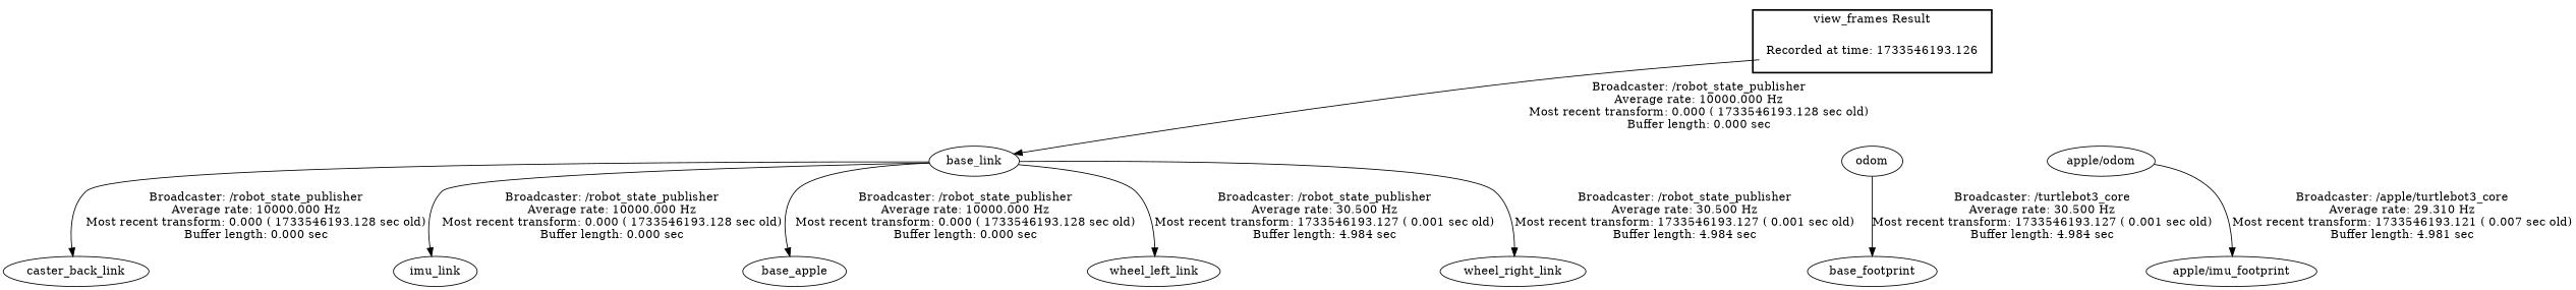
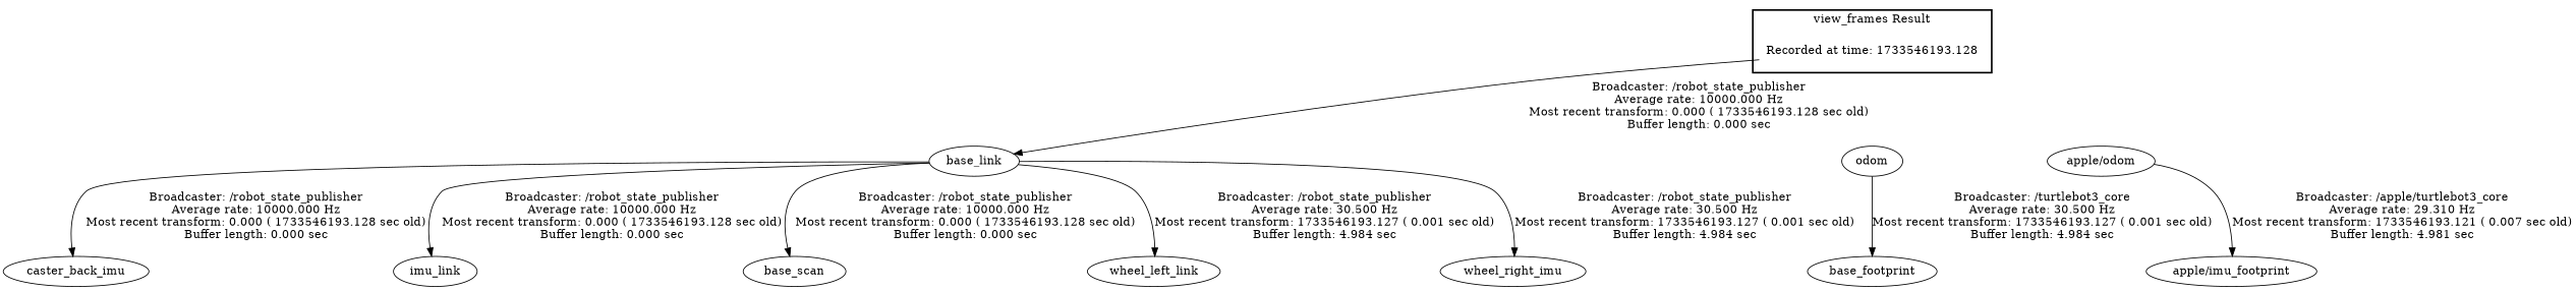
  digraph {
-   "Recorded at time: 1733546193.128" [shape=plaintext label="Recorded at time: 1733546193.126"]
+   "Recorded at time: 1733546193.128" [shape=plaintext]
    base_link
    odom
    "apple/odom"
-   caster_back_link
+   caster_back_link [label=caster_back_imu]
    imu_link
-   base_scan [label=base_apple]
+   base_scan
    wheel_left_link
-   wheel_right_link
+   wheel_right_link [label=wheel_right_imu]
    base_footprint
    n11 [label="apple/imu_footprint"]
    subgraph cluster_1 {
      color=black
      label="view_frames Result"
      style=bold
      "Recorded at time: 1733546193.128"
    }
    "Recorded at time: 1733546193.128" -> base_link [label="Broadcaster: /robot_state_publisher\nAverage rate: 10000.000 Hz\nMost recent transform: 0.000 ( 1733546193.128 sec old)\nBuffer length: 0.000 sec\n"]
    "Recorded at time: 1733546193.128" -> odom [style=invis]
    "Recorded at time: 1733546193.128" -> "apple/odom" [style=invis]
    base_link -> caster_back_link [label="Broadcaster: /robot_state_publisher\nAverage rate: 10000.000 Hz\nMost recent transform: 0.000 ( 1733546193.128 sec old)\nBuffer length: 0.000 sec\n"]
    base_link -> imu_link [label="Broadcaster: /robot_state_publisher\nAverage rate: 10000.000 Hz\nMost recent transform: 0.000 ( 1733546193.128 sec old)\nBuffer length: 0.000 sec\n"]
    base_link -> base_scan [label="Broadcaster: /robot_state_publisher\nAverage rate: 10000.000 Hz\nMost recent transform: 0.000 ( 1733546193.128 sec old)\nBuffer length: 0.000 sec\n"]
    base_link -> wheel_left_link [label="Broadcaster: /robot_state_publisher\nAverage rate: 30.500 Hz\nMost recent transform: 1733546193.127 ( 0.001 sec old)\nBuffer length: 4.984 sec\n"]
    base_link -> wheel_right_link [label="Broadcaster: /robot_state_publisher\nAverage rate: 30.500 Hz\nMost recent transform: 1733546193.127 ( 0.001 sec old)\nBuffer length: 4.984 sec\n"]
    odom -> base_footprint [label="Broadcaster: /turtlebot3_core\nAverage rate: 30.500 Hz\nMost recent transform: 1733546193.127 ( 0.001 sec old)\nBuffer length: 4.984 sec\n"]
    "apple/odom" -> n11 [label="Broadcaster: /apple/turtlebot3_core\nAverage rate: 29.310 Hz\nMost recent transform: 1733546193.121 ( 0.007 sec old)\nBuffer length: 4.981 sec\n"]
  }
